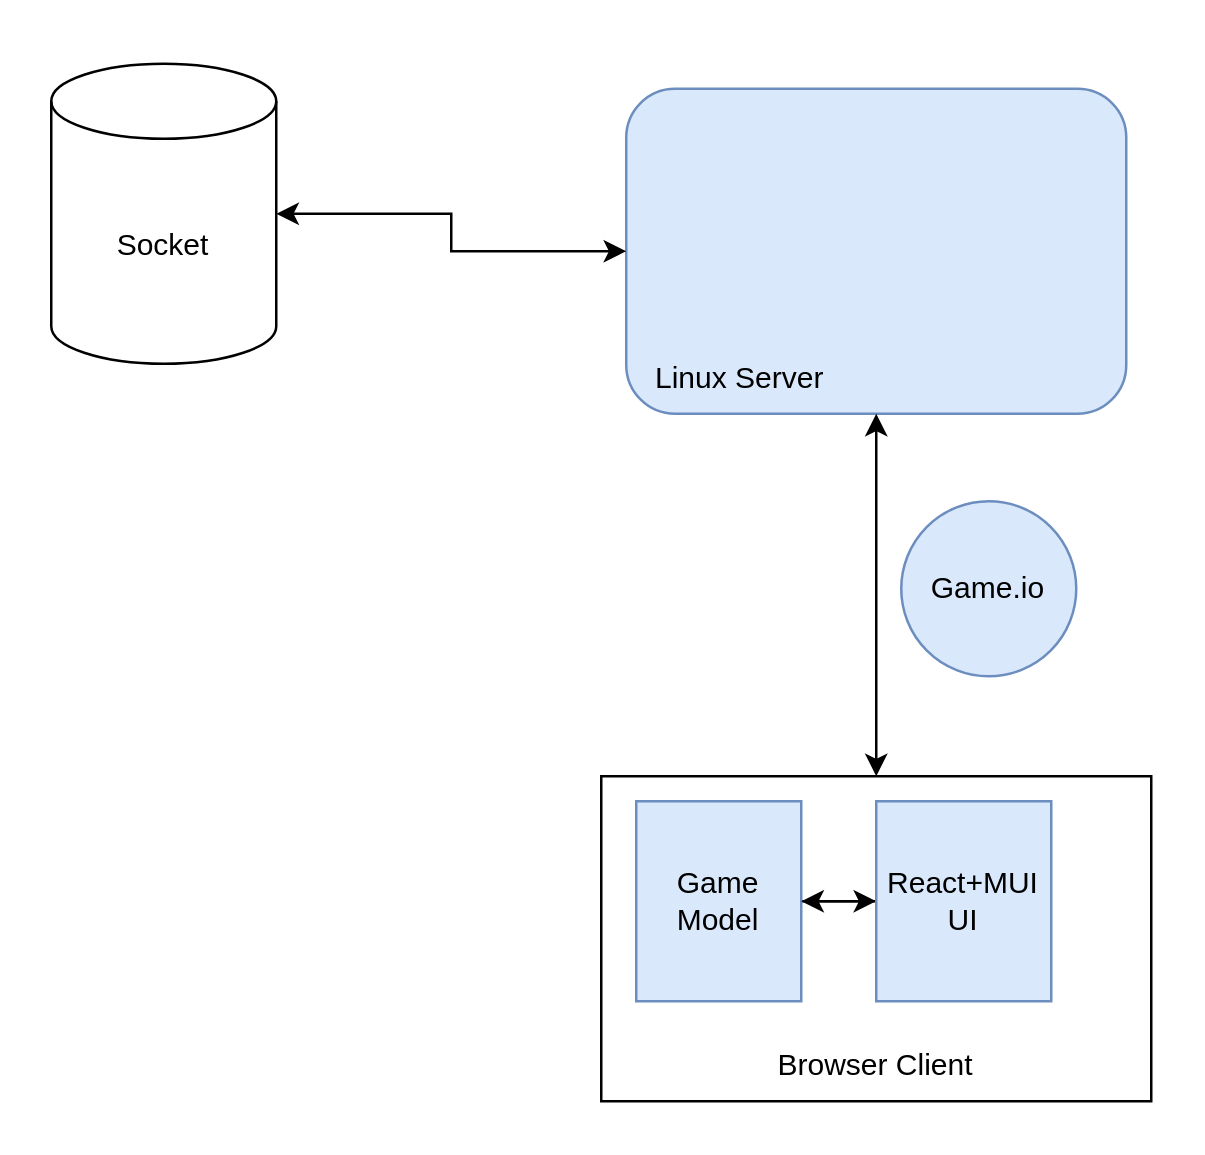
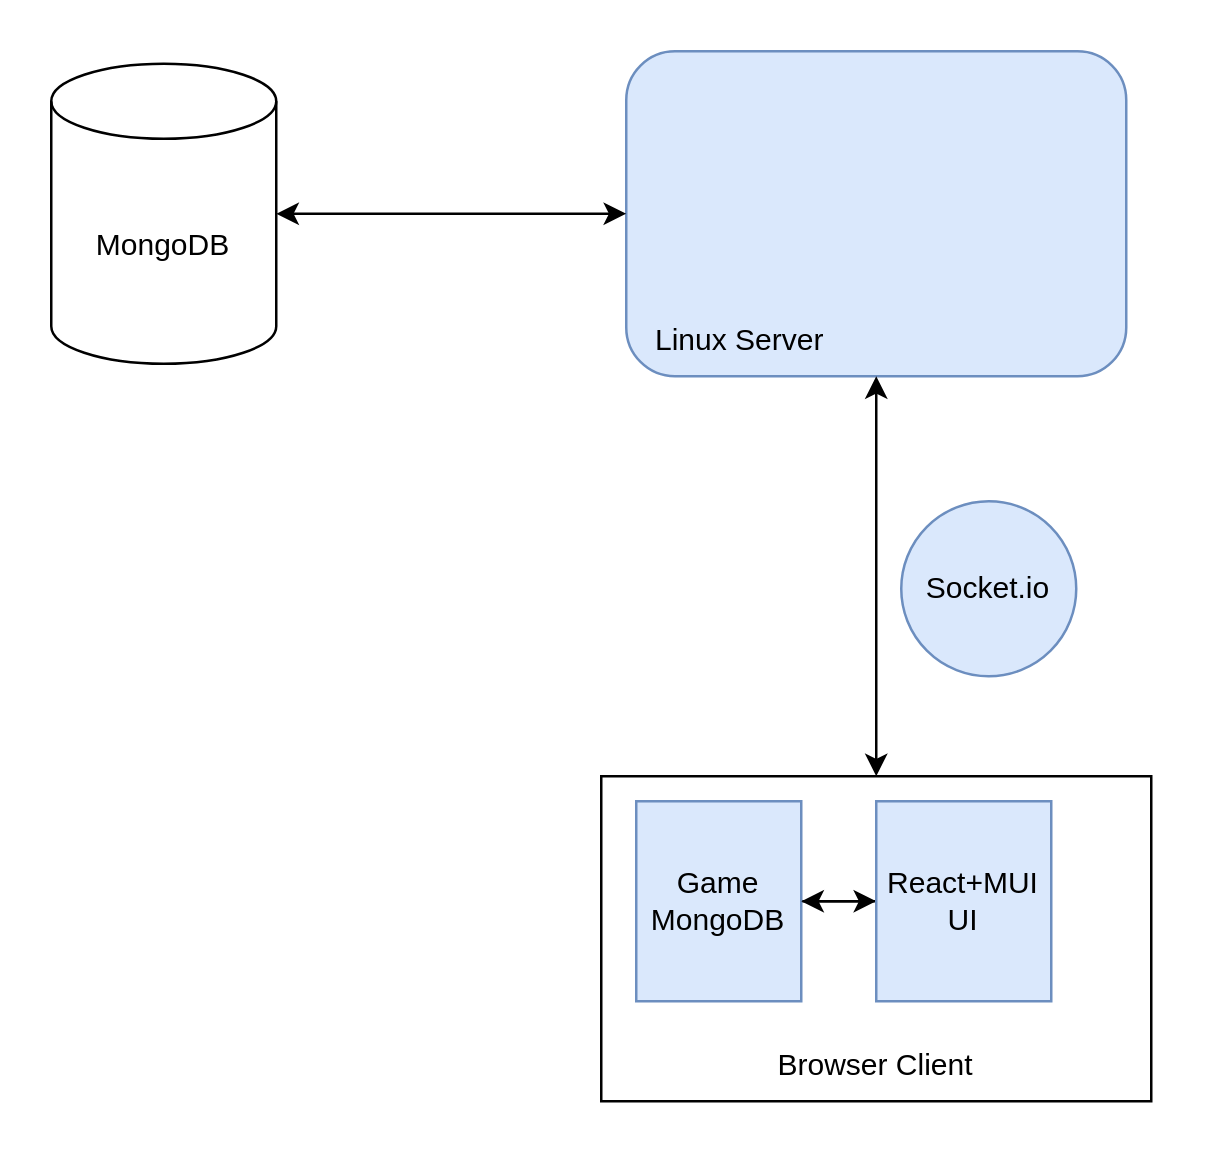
  <mxCell id="0" />
  <mxCell id="1" parent="0" />
- <mxCell id="2" value="&lt;br&gt;&lt;br&gt;&lt;br&gt;&lt;br&gt;&lt;br&gt;&amp;nbsp; &amp;nbsp; &amp;nbsp; &amp;nbsp;&lt;br&gt;&lt;br&gt;&amp;nbsp; &amp;nbsp;Linux Server" style="rounded=1;whiteSpace=wrap;html=1;align=left;fillColor=#dae8fc;strokeColor=#6c8ebf;" vertex="1" parent="1"><mxGeometry x="250" y="35" width="200" height="130" as="geometry" /></mxCell>
- <mxCell id="3" value="Game.io" style="ellipse;whiteSpace=wrap;html=1;aspect=fixed;fillColor=#dae8fc;strokeColor=#6c8ebf;" vertex="1" parent="1"><mxGeometry x="360" y="200" width="70" height="70" as="geometry" /></mxCell>
+ <mxCell id="2" value="&lt;br&gt;&lt;br&gt;&lt;br&gt;&lt;br&gt;&lt;br&gt;&amp;nbsp; &amp;nbsp; &amp;nbsp; &amp;nbsp;&lt;br&gt;&lt;br&gt;&amp;nbsp; &amp;nbsp;Linux Server" style="rounded=1;whiteSpace=wrap;html=1;align=left;fillColor=#dae8fc;strokeColor=#6c8ebf;" vertex="1" parent="1"><mxGeometry x="250" y="20" width="200" height="130" as="geometry" /></mxCell>
+ <mxCell id="3" value="Socket.io" style="ellipse;whiteSpace=wrap;html=1;aspect=fixed;fillColor=#dae8fc;strokeColor=#6c8ebf;" vertex="1" parent="1"><mxGeometry x="360" y="200" width="70" height="70" as="geometry" /></mxCell>
  <mxCell id="4" style="edgeStyle=orthogonalEdgeStyle;rounded=0;orthogonalLoop=1;jettySize=auto;html=1;entryX=0.5;entryY=1;entryDx=0;entryDy=0;startArrow=classic;startFill=1;" edge="1" parent="1" source="5" target="2"><mxGeometry relative="1" as="geometry" /></mxCell>
  <mxCell id="5" value="&lt;br&gt;&lt;br&gt;&lt;br&gt;&lt;br&gt;&lt;br&gt;&lt;br&gt;&lt;br&gt;Browser Client" style="rounded=0;whiteSpace=wrap;html=1;" vertex="1" parent="1"><mxGeometry x="240" y="310" width="220" height="130" as="geometry" /></mxCell>
  <mxCell id="6" value="" style="edgeStyle=orthogonalEdgeStyle;rounded=0;orthogonalLoop=1;jettySize=auto;html=1;" edge="1" parent="1" source="7" target="9"><mxGeometry relative="1" as="geometry"><Array as="points"><mxPoint x="360" y="340" /><mxPoint x="360" y="340" /></Array></mxGeometry></mxCell>
- <mxCell id="7" value="Game&lt;br&gt;Model" style="rounded=0;whiteSpace=wrap;html=1;fillColor=#dae8fc;strokeColor=#6c8ebf;" vertex="1" parent="1"><mxGeometry x="254" y="320" width="66" height="80" as="geometry" /></mxCell>
+ <mxCell id="7" value="Game&lt;br&gt;MongoDB" style="rounded=0;whiteSpace=wrap;html=1;fillColor=#dae8fc;strokeColor=#6c8ebf;" vertex="1" parent="1"><mxGeometry x="254" y="320" width="66" height="80" as="geometry" /></mxCell>
  <mxCell id="8" value="" style="edgeStyle=orthogonalEdgeStyle;rounded=0;orthogonalLoop=1;jettySize=auto;html=1;" edge="1" parent="1" source="9" target="7"><mxGeometry relative="1" as="geometry"><Array as="points"><mxPoint x="350" y="380" /><mxPoint x="350" y="380" /></Array></mxGeometry></mxCell>
  <mxCell id="9" value="React+MUI&lt;br&gt;UI" style="rounded=0;whiteSpace=wrap;html=1;fillColor=#dae8fc;strokeColor=#6c8ebf;" vertex="1" parent="1"><mxGeometry x="350" y="320" width="70" height="80" as="geometry" /></mxCell>
  <mxCell id="10" style="edgeStyle=orthogonalEdgeStyle;rounded=0;orthogonalLoop=1;jettySize=auto;html=1;entryX=0;entryY=0.5;entryDx=0;entryDy=0;startArrow=classic;startFill=1;" edge="1" parent="1" source="11" target="2"><mxGeometry relative="1" as="geometry" /></mxCell>
- <mxCell id="11" value="Socket" style="shape=cylinder3;whiteSpace=wrap;html=1;boundedLbl=1;backgroundOutline=1;size=15;" vertex="1" parent="1"><mxGeometry x="20" y="25" width="90" height="120" as="geometry" /></mxCell>
+ <mxCell id="11" value="MongoDB" style="shape=cylinder3;whiteSpace=wrap;html=1;boundedLbl=1;backgroundOutline=1;size=15;" vertex="1" parent="1"><mxGeometry x="20" y="25" width="90" height="120" as="geometry" /></mxCell>
